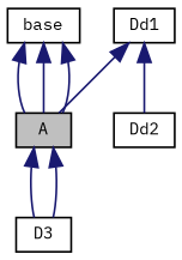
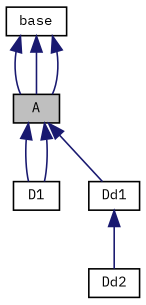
  digraph {
    fontname="IBM Plex Mono"
    node [color=black fillcolor=white fontname="IBM Plex Mono" fontsize=9 shape=record style=filled]
    edge [color=midnightblue dir=back fontname="IBM Plex Mono" fontsize=9 labelfontname=FreeSans labelfontsize=9 style=solid]
    n1 [fillcolor=grey75 fontcolor=black height=0.2 label=A width=0.4]
-   n2 [height=0.2 label=D3 width=0.4]
+   n2 [height=0.2 label=D1 width=0.4]
    n3 [height=0.2 label=Dd1 width=0.4]
    n4 [height=0.2 label=Dd2 width=0.4]
    n5 [height=0.2 label=base width=0.4]
    n1 -> n2
    n1 -> n2
-   n3 -> n1
+   n1 -> n3
    n3 -> n4
    n5 -> n1
    n5 -> n1
    n5 -> n1
  }
